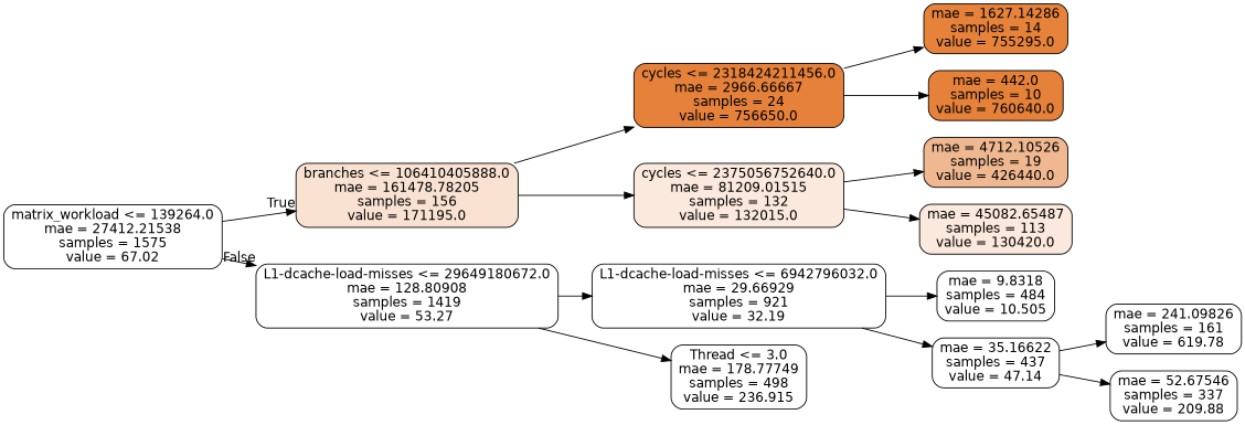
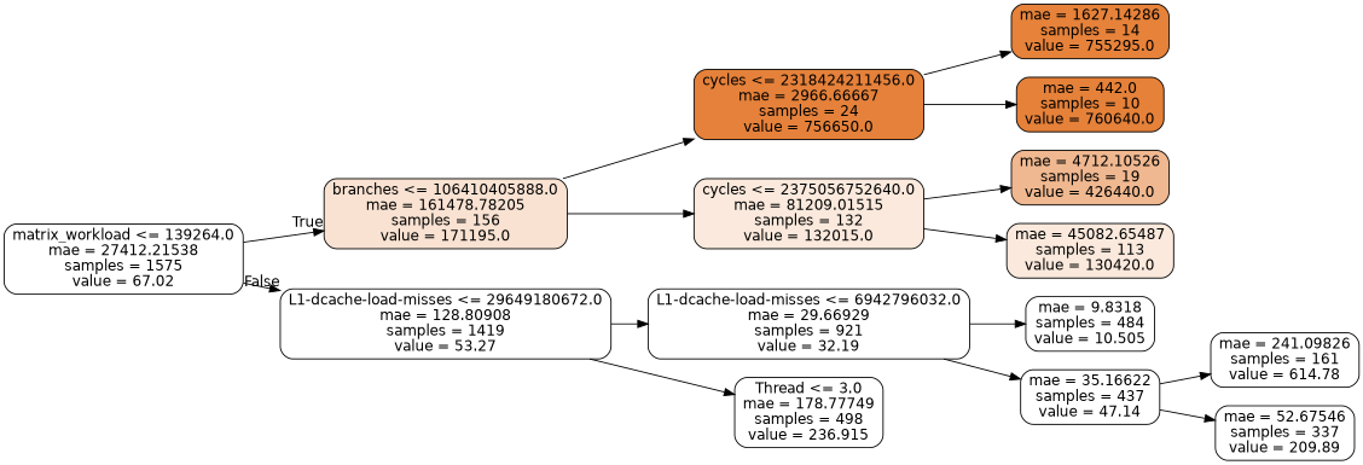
  digraph {
    rankdir=LR
    node [color=black fillcolor="#e5813900" fontname=helvetica shape=box style="filled, rounded"]
    edge [fontname=helvetica]
    n1 [label="matrix_workload <= 139264.0\nmae = 27412.21538\nsamples = 1575\nvalue = 67.02"]
    n2 [fillcolor="#e5813939" label="branches <= 106410405888.0\nmae = 161478.78205\nsamples = 156\nvalue = 171195.0"]
    n3 [label="L1-dcache-load-misses <= 29649180672.0\nmae = 128.80908\nsamples = 1419\nvalue = 53.27"]
    n4 [fillcolor="#e58139fe" label="cycles <= 2318424211456.0\nmae = 2966.66667\nsamples = 24\nvalue = 756650.0"]
    n5 [fillcolor="#e581392c" label="cycles <= 2375056752640.0\nmae = 81209.01515\nsamples = 132\nvalue = 132015.0"]
    n6 [label="L1-dcache-load-misses <= 6942796032.0\nmae = 29.66929\nsamples = 921\nvalue = 32.19"]
    n7 [label="Thread <= 3.0\nmae = 178.77749\nsamples = 498\nvalue = 236.915"]
    n8 [fillcolor="#e58139fd" label="mae = 1627.14286\nsamples = 14\nvalue = 755295.0"]
    n9 [fillcolor="#e58139ff" label="mae = 442.0\nsamples = 10\nvalue = 760640.0"]
    n10 [fillcolor="#e581398f" label="mae = 4712.10526\nsamples = 19\nvalue = 426440.0"]
    n11 [fillcolor="#e581392c" label="mae = 45082.65487\nsamples = 113\nvalue = 130420.0"]
    n12 [label="mae = 9.8318\nsamples = 484\nvalue = 10.505"]
    n13 [label="mae = 35.16622\nsamples = 437\nvalue = 47.14"]
-   n14 [label="mae = 241.09826\nsamples = 161\nvalue = 619.78"]
-   n15 [label="mae = 52.67546\nsamples = 337\nvalue = 209.88"]
+   n14 [label="mae = 241.09826\nsamples = 161\nvalue = 614.78"]
+   n15 [label="mae = 52.67546\nsamples = 337\nvalue = 209.89"]
    n1 -> n2 [headlabel=True labelangle=45 labeldistance=2.5]
    n1 -> n3 [headlabel=False labelangle=-45 labeldistance=2.5]
    n2 -> n4
    n2 -> n5
    n3 -> n6
    n3 -> n7
    n4 -> n8
    n4 -> n9
    n5 -> n10
    n5 -> n11
    n6 -> n12
    n6 -> n13
    n13 -> n14
    n13 -> n15
  }
